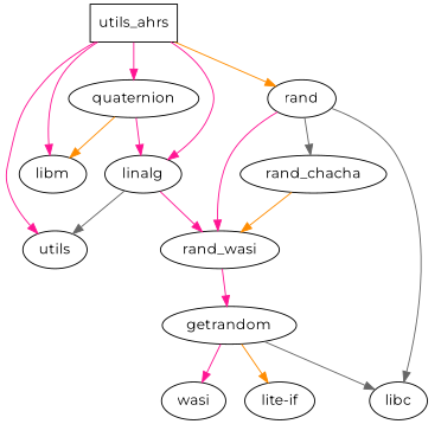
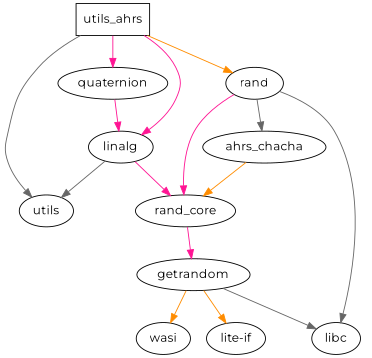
  digraph {
    fontname=Montserrat
    node [fontname=Montserrat]
    edge [color=deeppink fontname=Montserrat]
    n1 [label="lite-if"]
    n2 [label=getrandom]
    n3 [label=libc]
    n4 [label=wasi]
-   n5 [label=libm]
    n6 [label=linalg]
    n7 [label=utils]
-   n8 [label=rand_wasi]
+   n8 [label=rand_core]
    n9 [label=utils_ahrs shape=box]
    n10 [label=quaternion]
    n11 [label=rand]
-   n12 [label=rand_chacha]
+   n12 [label=ahrs_chacha]
    n2 -> n1 [color=darkorange]
    n2 -> n3 [color=gray40]
-   n2 -> n4
+   n2 -> n4 [color=darkorange]
    n6 -> n7 [color=gray40]
    n6 -> n8
    n8 -> n2
-   n9 -> n5
    n9 -> n6
-   n9 -> n7
+   n9 -> n7 [color=gray40]
    n9 -> n10
    n9 -> n11 [color=darkorange]
-   n10 -> n5 [color=darkorange]
    n10 -> n6
    n11 -> n3 [color=gray40]
    n11 -> n8
    n11 -> n12 [color=gray40]
    n12 -> n8 [color=darkorange]
  }
